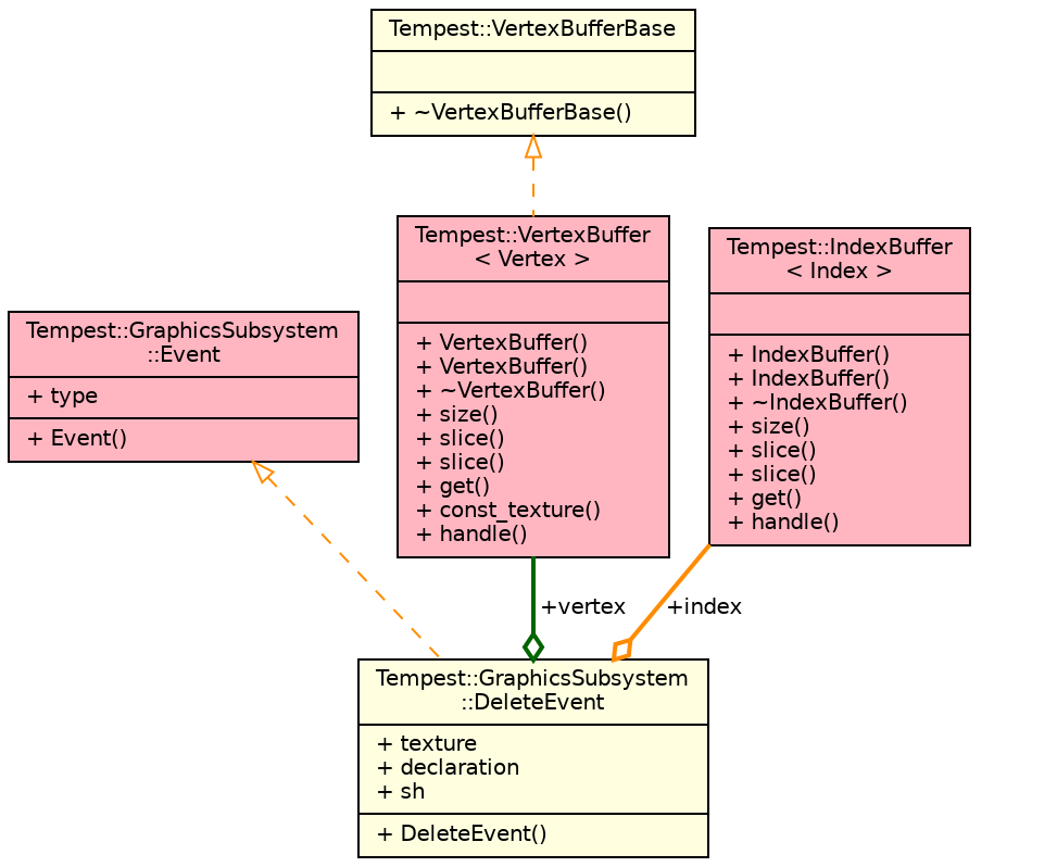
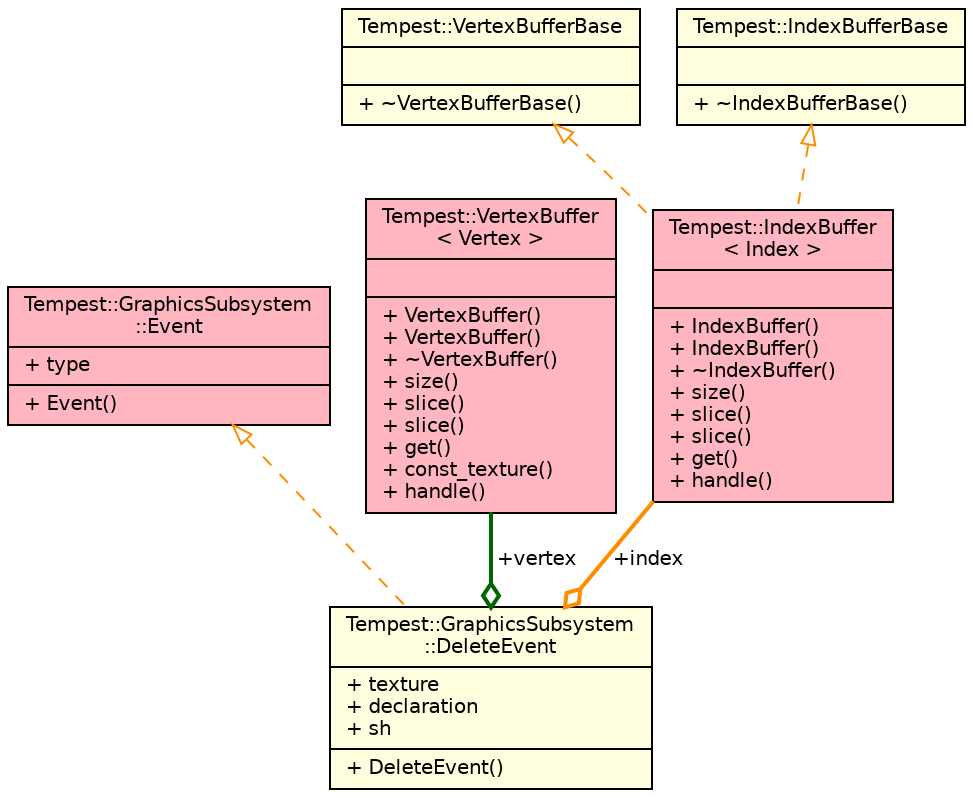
  digraph {
    node [color=black fillcolor=lightyellow fontname=Helvetica fontsize=10 shape=record style=filled]
    edge [arrowtail=onormal color=darkorange dir=back fontname=Helvetica fontsize=10 labelfontname=Helvetica labelfontsize=10 style=dashed]
    n1 [fontcolor=black height=0.2 label="{Tempest::GraphicsSubsystem\l::DeleteEvent\n|+ texture\l+ declaration\l+ sh\l|+ DeleteEvent()\l}" width=0.4]
    n2 [fillcolor=lightpink height=0.2 label="{Tempest::GraphicsSubsystem\l::Event\n|+ type\l|+ Event()\l}" width=0.4]
    n3 [fillcolor=lightpink height=0.2 label="{Tempest::VertexBuffer\l\< Vertex \>\n||+ VertexBuffer()\l+ VertexBuffer()\l+ ~VertexBuffer()\l+ size()\l+ slice()\l+ slice()\l+ get()\l+ const_texture()\l+ handle()\l}" width=0.4]
    n4 [height=0.2 label="{Tempest::VertexBufferBase\n||+ ~VertexBufferBase()\l}" width=0.4]
    n5 [fillcolor=lightpink height=0.2 label="{Tempest::IndexBuffer\l\< Index \>\n||+ IndexBuffer()\l+ IndexBuffer()\l+ ~IndexBuffer()\l+ size()\l+ slice()\l+ slice()\l+ get()\l+ handle()\l}" width=0.4]
+   n6 [height=0.2 label="{Tempest::IndexBufferBase\n||+ ~IndexBufferBase()\l}" width=0.4]
    n2 -> n1
    n3 -> n1 [arrowhead=odiamond color=darkgreen label=" +vertex" style=bold arrowtail="" dir=""]
-   n4 -> n3
+   n4 -> n5
    n5 -> n1 [arrowhead=odiamond label=" +index" style=bold arrowtail="" dir=""]
+   n6 -> n5
  }
